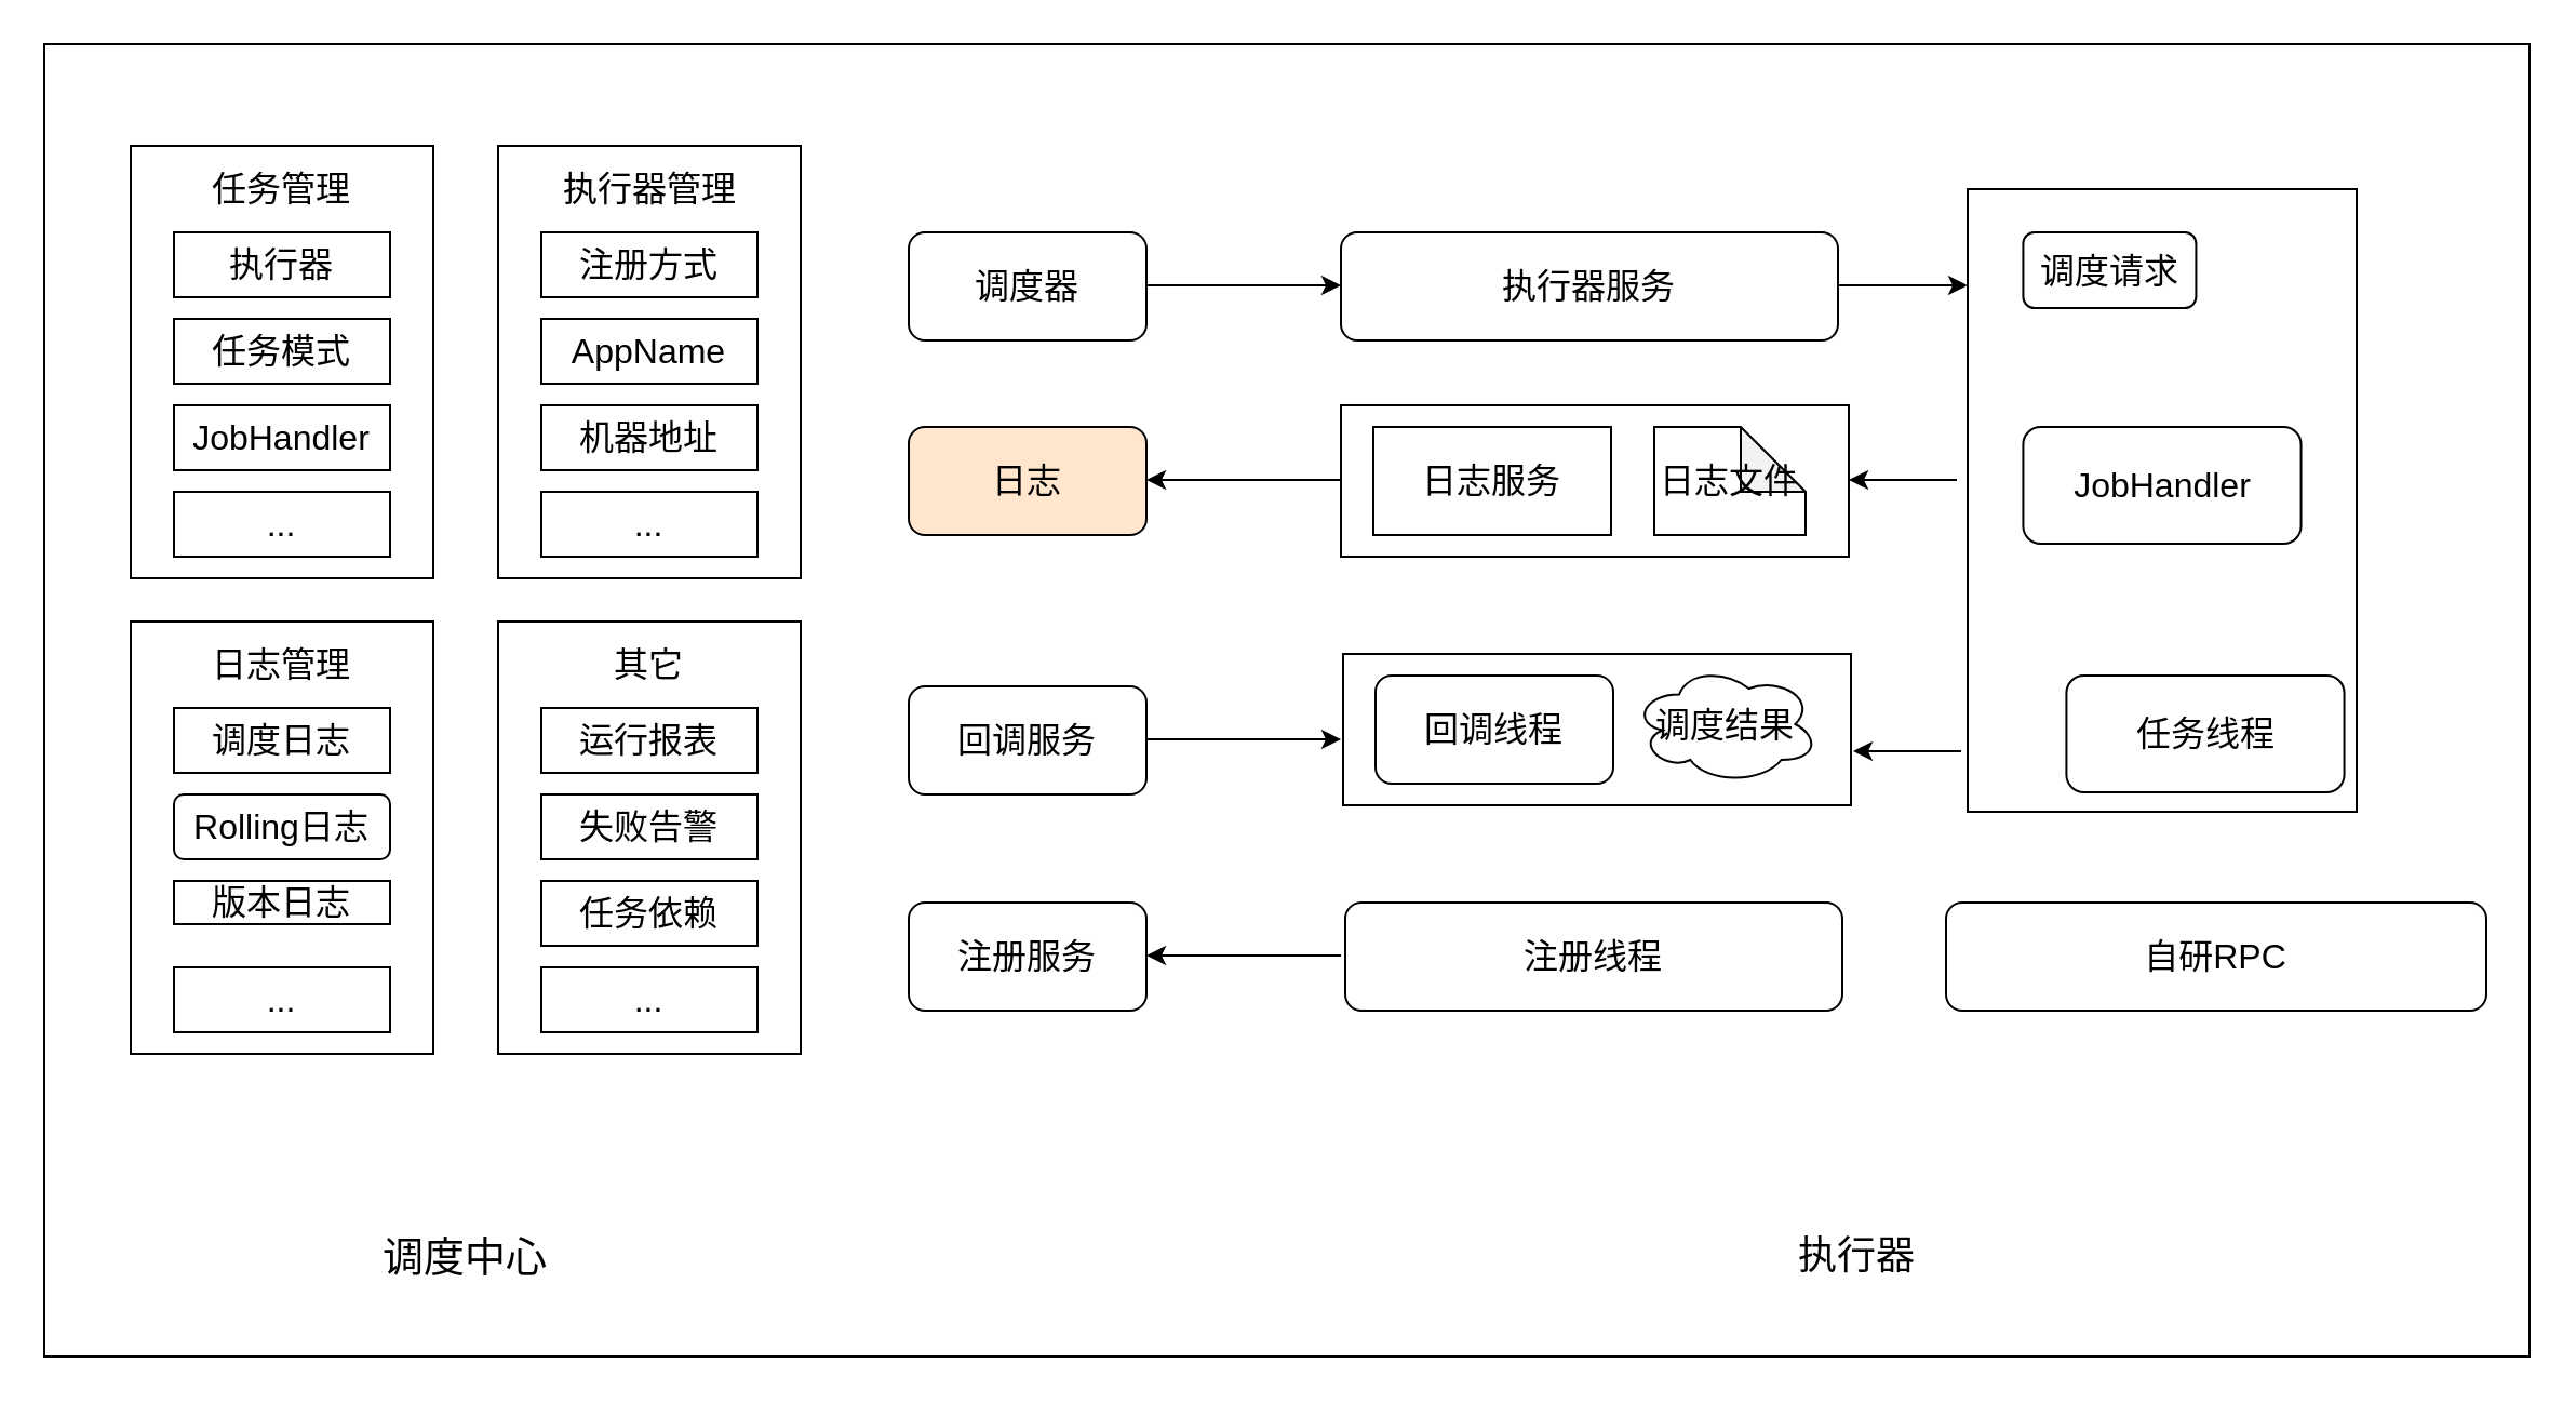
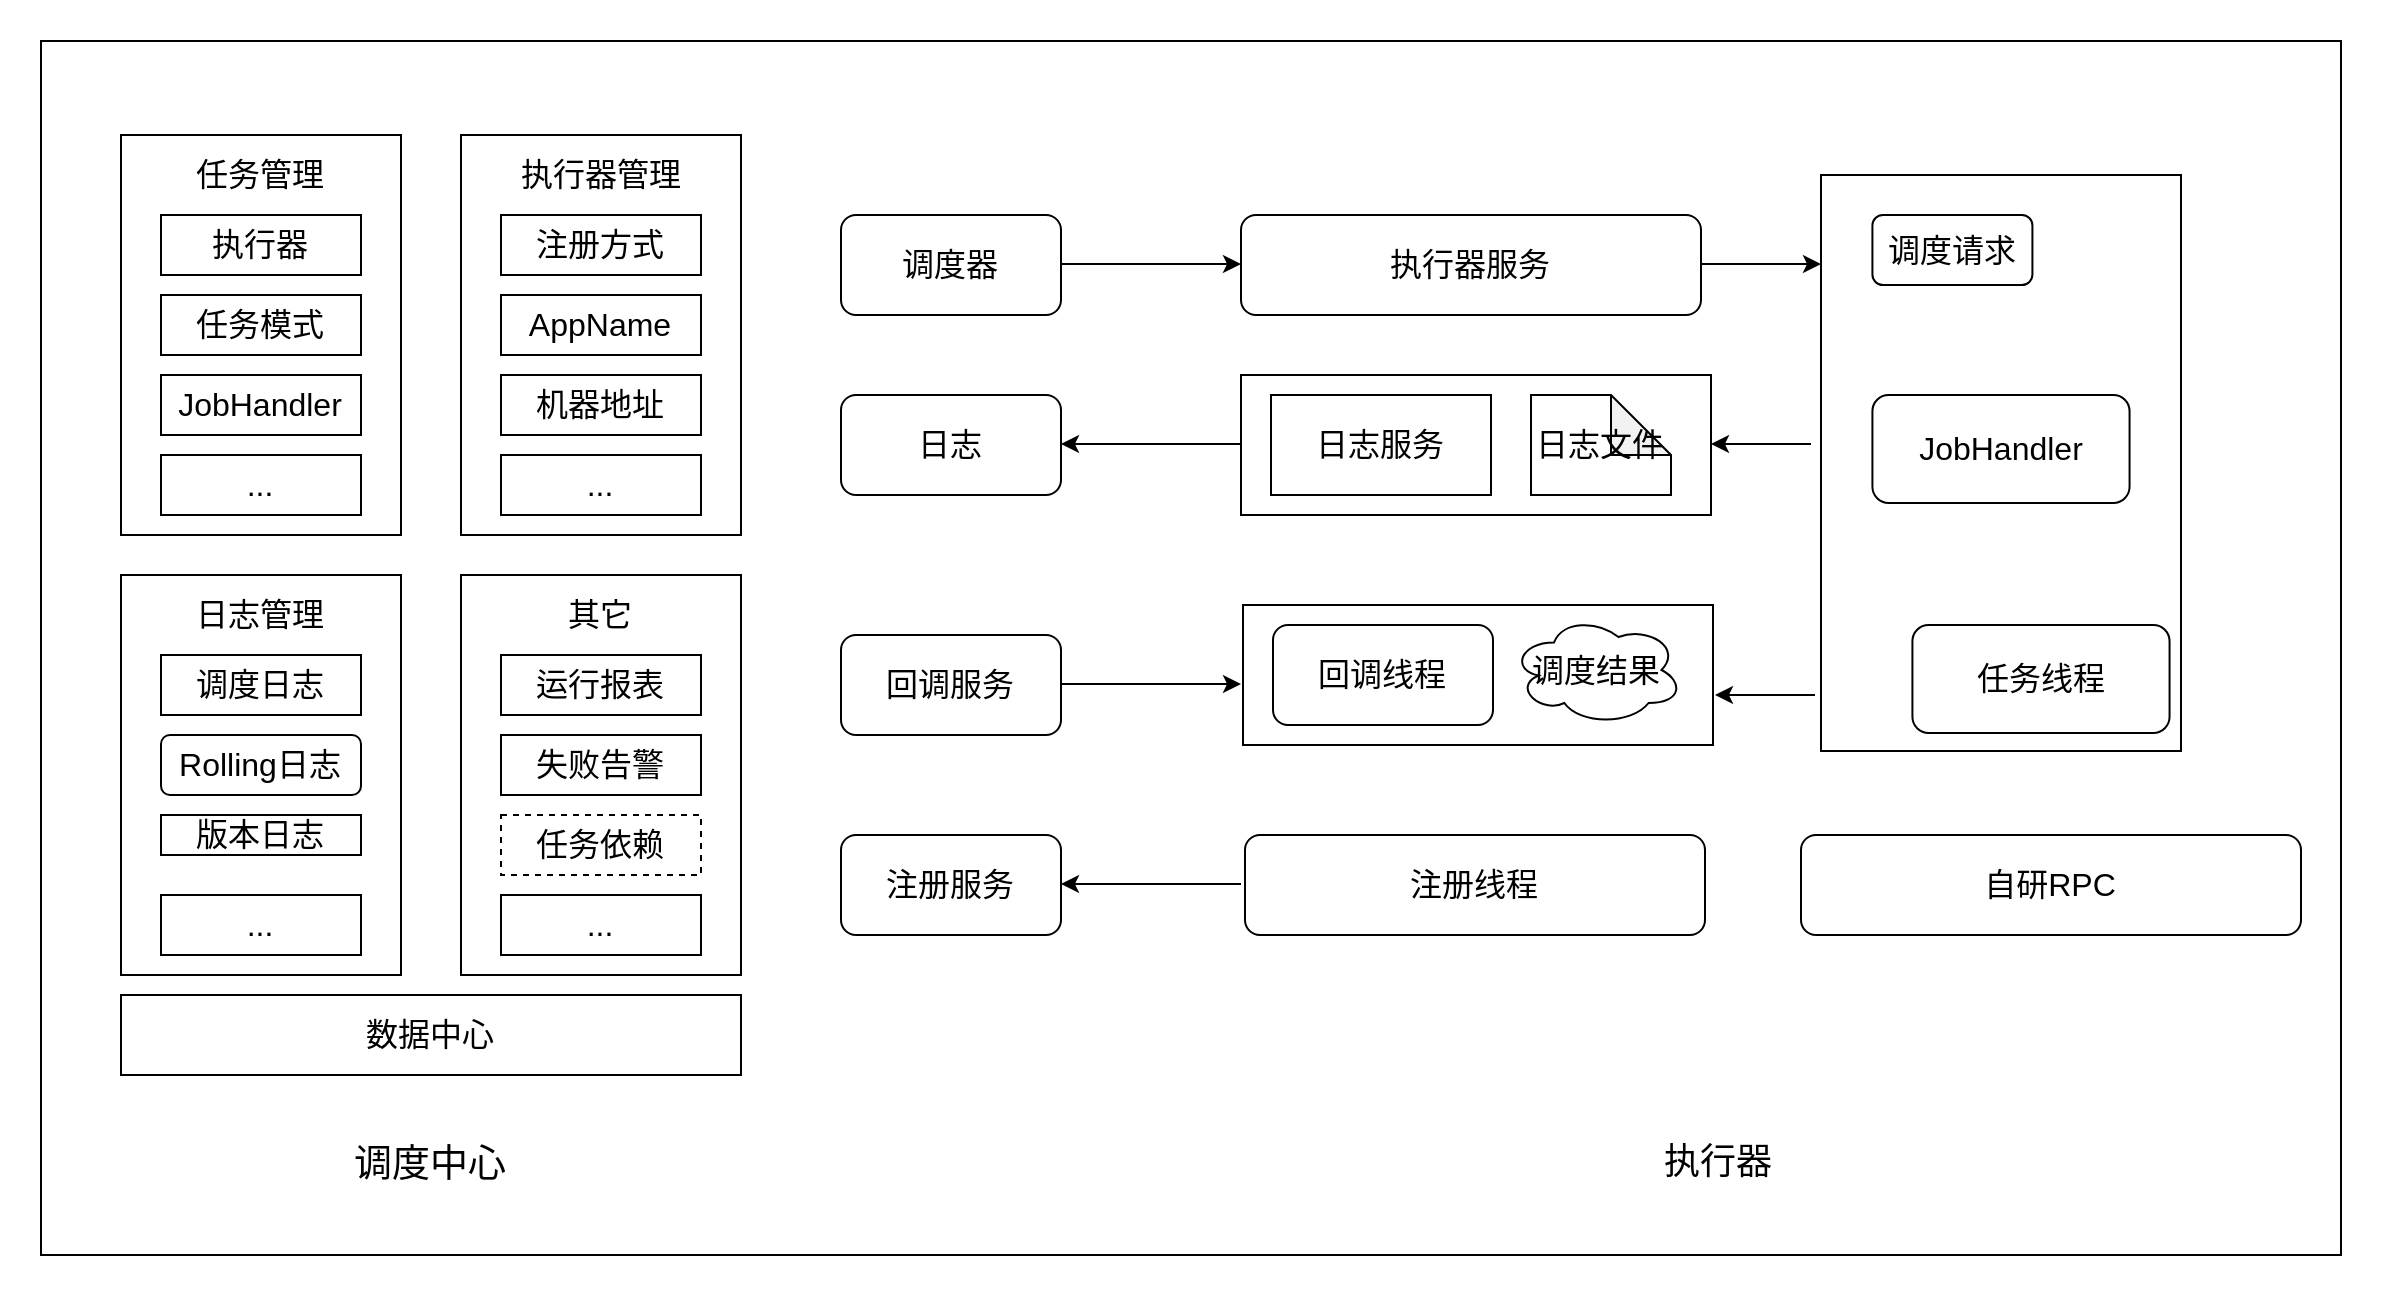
  <mxCell id="0" />
  <mxCell id="1" parent="0" />
  <mxCell id="2" value="" style="rounded=0;whiteSpace=wrap;html=1;" vertex="1" parent="1"><mxGeometry x="20" y="20" width="1150" height="607" as="geometry" /></mxCell>
  <mxCell id="3" value="" style="group" vertex="1" connectable="0" parent="1"><mxGeometry x="60" y="67" width="310" height="420" as="geometry" /></mxCell>
  <mxCell id="4" value="" style="group" vertex="1" connectable="0" parent="3"><mxGeometry width="140" height="200" as="geometry" /></mxCell>
  <mxCell id="5" value="" style="rounded=0;whiteSpace=wrap;html=1;" vertex="1" parent="4"><mxGeometry width="140" height="200" as="geometry" /></mxCell>
  <mxCell id="6" value="&lt;font style=&quot;font-size: 16px;&quot;&gt;执行器&lt;/font&gt;" style="rounded=0;whiteSpace=wrap;html=1;" vertex="1" parent="4"><mxGeometry x="20" y="40" width="100" height="30" as="geometry" /></mxCell>
  <mxCell id="7" value="&lt;font size=&quot;3&quot;&gt;任务模式&lt;/font&gt;" style="rounded=0;whiteSpace=wrap;html=1;" vertex="1" parent="4"><mxGeometry x="20" y="80" width="100" height="30" as="geometry" /></mxCell>
  <mxCell id="8" value="&lt;font size=&quot;3&quot;&gt;JobHandler&lt;/font&gt;" style="rounded=0;whiteSpace=wrap;html=1;" vertex="1" parent="4"><mxGeometry x="20" y="120" width="100" height="30" as="geometry" /></mxCell>
  <mxCell id="9" value="&lt;font size=&quot;3&quot;&gt;...&lt;/font&gt;" style="rounded=0;whiteSpace=wrap;html=1;" vertex="1" parent="4"><mxGeometry x="20" y="160" width="100" height="30" as="geometry" /></mxCell>
  <mxCell id="10" value="&lt;font style=&quot;font-size: 16px;&quot;&gt;任务管理&lt;/font&gt;" style="text;html=1;strokeColor=none;fillColor=none;align=center;verticalAlign=middle;whiteSpace=wrap;rounded=0;" vertex="1" parent="4"><mxGeometry x="35" y="5" width="70" height="30" as="geometry" /></mxCell>
  <mxCell id="11" value="" style="group" vertex="1" connectable="0" parent="3"><mxGeometry x="170" width="140" height="200" as="geometry" /></mxCell>
  <mxCell id="12" value="" style="rounded=0;whiteSpace=wrap;html=1;" vertex="1" parent="11"><mxGeometry width="140" height="200" as="geometry" /></mxCell>
  <mxCell id="13" value="&lt;font size=&quot;3&quot;&gt;注册方式&lt;/font&gt;" style="rounded=0;whiteSpace=wrap;html=1;" vertex="1" parent="11"><mxGeometry x="20" y="40" width="100" height="30" as="geometry" /></mxCell>
  <mxCell id="14" value="&lt;font size=&quot;3&quot;&gt;AppName&lt;/font&gt;" style="rounded=0;whiteSpace=wrap;html=1;" vertex="1" parent="11"><mxGeometry x="20" y="80" width="100" height="30" as="geometry" /></mxCell>
  <mxCell id="15" value="&lt;font size=&quot;3&quot;&gt;机器地址&lt;/font&gt;" style="rounded=0;whiteSpace=wrap;html=1;" vertex="1" parent="11"><mxGeometry x="20" y="120" width="100" height="30" as="geometry" /></mxCell>
  <mxCell id="16" value="&lt;font size=&quot;3&quot;&gt;...&lt;/font&gt;" style="rounded=0;whiteSpace=wrap;html=1;" vertex="1" parent="11"><mxGeometry x="20" y="160" width="100" height="30" as="geometry" /></mxCell>
  <mxCell id="17" value="&lt;font style=&quot;font-size: 16px;&quot;&gt;执行器管理&lt;/font&gt;" style="text;html=1;strokeColor=none;fillColor=none;align=center;verticalAlign=middle;whiteSpace=wrap;rounded=0;" vertex="1" parent="11"><mxGeometry x="28" y="5" width="85" height="30" as="geometry" /></mxCell>
  <mxCell id="18" value="" style="group" vertex="1" connectable="0" parent="3"><mxGeometry y="220" width="140" height="200" as="geometry" /></mxCell>
  <mxCell id="19" value="" style="rounded=0;whiteSpace=wrap;html=1;" vertex="1" parent="18"><mxGeometry width="140" height="200" as="geometry" /></mxCell>
  <mxCell id="20" value="&lt;font size=&quot;3&quot;&gt;调度日志&lt;/font&gt;" style="rounded=0;whiteSpace=wrap;html=1;" vertex="1" parent="18"><mxGeometry x="20" y="40" width="100" height="30" as="geometry" /></mxCell>
  <mxCell id="21" value="&lt;font size=&quot;3&quot;&gt;Rolling日志&lt;/font&gt;" style="whiteSpace=wrap;html=1;rounded=1;" vertex="1" parent="18"><mxGeometry x="20" y="80" width="100" height="30" as="geometry" /></mxCell>
  <mxCell id="22" value="&lt;font size=&quot;3&quot;&gt;版本日志&lt;/font&gt;" style="rounded=0;whiteSpace=wrap;html=1;" vertex="1" parent="18"><mxGeometry x="20" y="120" width="100" height="20" as="geometry" /></mxCell>
  <mxCell id="23" value="&lt;font size=&quot;3&quot;&gt;...&lt;/font&gt;" style="rounded=0;whiteSpace=wrap;html=1;" vertex="1" parent="18"><mxGeometry x="20" y="160" width="100" height="30" as="geometry" /></mxCell>
  <mxCell id="24" value="&lt;font style=&quot;font-size: 16px;&quot;&gt;日志管理&lt;/font&gt;" style="text;html=1;strokeColor=none;fillColor=none;align=center;verticalAlign=middle;whiteSpace=wrap;rounded=0;" vertex="1" parent="18"><mxGeometry x="35" y="5" width="70" height="30" as="geometry" /></mxCell>
  <mxCell id="25" value="" style="group" vertex="1" connectable="0" parent="3"><mxGeometry x="170" y="220" width="140" height="200" as="geometry" /></mxCell>
  <mxCell id="26" value="" style="rounded=0;whiteSpace=wrap;html=1;" vertex="1" parent="25"><mxGeometry width="140" height="200" as="geometry" /></mxCell>
  <mxCell id="27" value="&lt;font size=&quot;3&quot;&gt;运行报表&lt;/font&gt;" style="rounded=0;whiteSpace=wrap;html=1;" vertex="1" parent="25"><mxGeometry x="20" y="40" width="100" height="30" as="geometry" /></mxCell>
  <mxCell id="28" value="&lt;font size=&quot;3&quot;&gt;失败告警&lt;/font&gt;" style="rounded=0;whiteSpace=wrap;html=1;" vertex="1" parent="25"><mxGeometry x="20" y="80" width="100" height="30" as="geometry" /></mxCell>
- <mxCell id="29" value="&lt;font size=&quot;3&quot;&gt;任务依赖&lt;/font&gt;" style="rounded=0;whiteSpace=wrap;html=1;" vertex="1" parent="25"><mxGeometry x="20" y="120" width="100" height="30" as="geometry" /></mxCell>
+ <mxCell id="29" value="&lt;font size=&quot;3&quot;&gt;任务依赖&lt;/font&gt;" style="rounded=0;whiteSpace=wrap;html=1;dashed=1;" vertex="1" parent="25"><mxGeometry x="20" y="120" width="100" height="30" as="geometry" /></mxCell>
  <mxCell id="30" value="&lt;font size=&quot;3&quot;&gt;...&lt;/font&gt;" style="rounded=0;whiteSpace=wrap;html=1;" vertex="1" parent="25"><mxGeometry x="20" y="160" width="100" height="30" as="geometry" /></mxCell>
  <mxCell id="31" value="&lt;font size=&quot;3&quot;&gt;其它&lt;/font&gt;" style="text;html=1;strokeColor=none;fillColor=none;align=center;verticalAlign=middle;whiteSpace=wrap;rounded=0;" vertex="1" parent="25"><mxGeometry x="35" y="5" width="70" height="30" as="geometry" /></mxCell>
+ <mxCell id="32" value="&lt;font style=&quot;font-size: 16px;&quot;&gt;数据中心&lt;/font&gt;" style="rounded=0;whiteSpace=wrap;html=1;" vertex="1" parent="1"><mxGeometry x="60" y="497" width="310" height="40" as="geometry" /></mxCell>
  <mxCell id="33" value="&lt;font style=&quot;font-size: 16px;&quot;&gt;调度器&lt;/font&gt;" style="rounded=1;whiteSpace=wrap;html=1;" vertex="1" parent="1"><mxGeometry x="420" y="107" width="110" height="50" as="geometry" /></mxCell>
- <mxCell id="34" value="&lt;font size=&quot;3&quot;&gt;日志&lt;/font&gt;" style="rounded=1;whiteSpace=wrap;html=1;fillColor=#ffe6cc;" vertex="1" parent="1"><mxGeometry x="420" y="197" width="110" height="50" as="geometry" /></mxCell>
+ <mxCell id="34" value="&lt;font size=&quot;3&quot;&gt;日志&lt;/font&gt;" style="rounded=1;whiteSpace=wrap;html=1;" vertex="1" parent="1"><mxGeometry x="420" y="197" width="110" height="50" as="geometry" /></mxCell>
  <mxCell id="35" value="&lt;font size=&quot;3&quot;&gt;回调服务&lt;/font&gt;" style="rounded=1;whiteSpace=wrap;html=1;" vertex="1" parent="1"><mxGeometry x="420" y="317" width="110" height="50" as="geometry" /></mxCell>
  <mxCell id="36" value="&lt;font size=&quot;3&quot;&gt;注册服务&lt;/font&gt;" style="rounded=1;whiteSpace=wrap;html=1;" vertex="1" parent="1"><mxGeometry x="420" y="417" width="110" height="50" as="geometry" /></mxCell>
  <mxCell id="37" value="&lt;font size=&quot;3&quot;&gt;执行器服务&lt;/font&gt;" style="rounded=1;whiteSpace=wrap;html=1;" vertex="1" parent="1"><mxGeometry x="620" y="107" width="230" height="50" as="geometry" /></mxCell>
  <mxCell id="38" value="" style="group" vertex="1" connectable="0" parent="1"><mxGeometry x="620" y="187" width="235" height="70" as="geometry" /></mxCell>
  <mxCell id="39" value="" style="rounded=0;whiteSpace=wrap;html=1;" vertex="1" parent="38"><mxGeometry width="235" height="70" as="geometry" /></mxCell>
  <mxCell id="40" value="&lt;font size=&quot;3&quot;&gt;日志服务&lt;/font&gt;" style="whiteSpace=wrap;html=1;rounded=0;" vertex="1" parent="38"><mxGeometry x="15" y="10" width="110" height="50" as="geometry" /></mxCell>
  <mxCell id="41" value="&lt;font style=&quot;font-size: 16px;&quot;&gt;日志文件&lt;/font&gt;" style="shape=note;whiteSpace=wrap;html=1;backgroundOutline=1;darkOpacity=0.05;" vertex="1" parent="38"><mxGeometry x="145" y="10" width="70" height="50" as="geometry" /></mxCell>
  <mxCell id="42" value="" style="group" vertex="1" connectable="0" parent="1"><mxGeometry x="621" y="302" width="245" height="80" as="geometry" /></mxCell>
  <mxCell id="43" value="" style="group" vertex="1" connectable="0" parent="42"><mxGeometry width="235" height="70" as="geometry" /></mxCell>
  <mxCell id="44" value="" style="rounded=0;whiteSpace=wrap;html=1;" vertex="1" parent="43"><mxGeometry width="235" height="70" as="geometry" /></mxCell>
  <mxCell id="45" value="&lt;font size=&quot;3&quot;&gt;回调线程&lt;/font&gt;" style="rounded=1;whiteSpace=wrap;html=1;" vertex="1" parent="43"><mxGeometry x="15" y="10" width="110" height="50" as="geometry" /></mxCell>
  <mxCell id="46" value="&lt;font style=&quot;font-size: 16px;&quot;&gt;调度结果&lt;/font&gt;" style="ellipse;shape=cloud;whiteSpace=wrap;html=1;" vertex="1" parent="43"><mxGeometry x="134" y="5" width="86" height="55" as="geometry" /></mxCell>
  <mxCell id="47" value="&lt;font size=&quot;3&quot;&gt;注册线程&lt;/font&gt;" style="rounded=1;whiteSpace=wrap;html=1;" vertex="1" parent="1"><mxGeometry x="622" y="417" width="230" height="50" as="geometry" /></mxCell>
  <mxCell id="48" value="" style="endArrow=classic;html=1;rounded=0;" edge="1" parent="1"><mxGeometry width="50" height="50" relative="1" as="geometry"><mxPoint x="530" y="131.5" as="sourcePoint" /><mxPoint x="620" y="131.5" as="targetPoint" /></mxGeometry></mxCell>
  <mxCell id="49" value="" style="endArrow=classic;html=1;rounded=0;" edge="1" parent="1"><mxGeometry width="50" height="50" relative="1" as="geometry"><mxPoint x="620" y="221.5" as="sourcePoint" /><mxPoint x="530" y="221.5" as="targetPoint" /></mxGeometry></mxCell>
  <mxCell id="50" value="" style="endArrow=classic;html=1;rounded=0;" edge="1" parent="1"><mxGeometry width="50" height="50" relative="1" as="geometry"><mxPoint x="530" y="341.5" as="sourcePoint" /><mxPoint x="620" y="341.5" as="targetPoint" /></mxGeometry></mxCell>
  <mxCell id="51" value="" style="endArrow=classic;html=1;rounded=0;" edge="1" parent="1"><mxGeometry width="50" height="50" relative="1" as="geometry"><mxPoint x="620" y="441.5" as="sourcePoint" /><mxPoint x="530" y="441.5" as="targetPoint" /></mxGeometry></mxCell>
  <mxCell id="52" value="&lt;font size=&quot;3&quot;&gt;自研RPC&lt;/font&gt;" style="rounded=1;whiteSpace=wrap;html=1;" vertex="1" parent="1"><mxGeometry x="900" y="417" width="250" height="50" as="geometry" /></mxCell>
  <mxCell id="53" value="" style="group" vertex="1" connectable="0" parent="1"><mxGeometry x="910" y="67" width="180" height="320" as="geometry" /></mxCell>
  <mxCell id="54" value="" style="rounded=0;whiteSpace=wrap;html=1;" vertex="1" parent="53"><mxGeometry y="20" width="180" height="288" as="geometry" /></mxCell>
  <mxCell id="55" value="&lt;font style=&quot;font-size: 16px;&quot;&gt;调度请求&lt;/font&gt;" style="rounded=1;whiteSpace=wrap;html=1;" vertex="1" parent="53"><mxGeometry x="25.71" y="40" width="80" height="35" as="geometry" /></mxCell>
  <mxCell id="56" value="&lt;font size=&quot;3&quot;&gt;JobHandler&lt;/font&gt;" style="rounded=1;whiteSpace=wrap;html=1;" vertex="1" parent="53"><mxGeometry x="25.71" y="130" width="128.57" height="54" as="geometry" /></mxCell>
  <mxCell id="57" value="&lt;font size=&quot;3&quot;&gt;任务线程&lt;/font&gt;" style="rounded=1;whiteSpace=wrap;html=1;" vertex="1" parent="53"><mxGeometry x="45.71" y="245" width="128.57" height="54" as="geometry" /></mxCell>
  <mxCell id="58" value="" style="endArrow=classic;html=1;rounded=0;" edge="1" parent="1"><mxGeometry width="50" height="50" relative="1" as="geometry"><mxPoint x="850" y="131.5" as="sourcePoint" /><mxPoint x="910" y="131.5" as="targetPoint" /></mxGeometry></mxCell>
  <mxCell id="59" value="" style="endArrow=classic;html=1;rounded=0;" edge="1" parent="1"><mxGeometry width="50" height="50" relative="1" as="geometry"><mxPoint x="905" y="221.5" as="sourcePoint" /><mxPoint x="855" y="221.5" as="targetPoint" /></mxGeometry></mxCell>
  <mxCell id="60" value="" style="endArrow=classic;html=1;rounded=0;" edge="1" parent="1"><mxGeometry width="50" height="50" relative="1" as="geometry"><mxPoint x="907" y="347" as="sourcePoint" /><mxPoint x="857" y="347" as="targetPoint" /></mxGeometry></mxCell>
  <mxCell id="61" value="&lt;font style=&quot;font-size: 19px;&quot;&gt;调度中心&lt;/font&gt;" style="text;html=1;strokeColor=none;fillColor=none;align=center;verticalAlign=middle;whiteSpace=wrap;rounded=0;" vertex="1" parent="1"><mxGeometry x="145" y="557" width="140" height="50" as="geometry" /></mxCell>
  <mxCell id="62" value="&lt;font size=&quot;4&quot;&gt;执行器&lt;/font&gt;" style="text;html=1;strokeColor=none;fillColor=none;align=center;verticalAlign=middle;whiteSpace=wrap;rounded=0;" vertex="1" parent="1"><mxGeometry x="789" y="556" width="140" height="50" as="geometry" /></mxCell>
